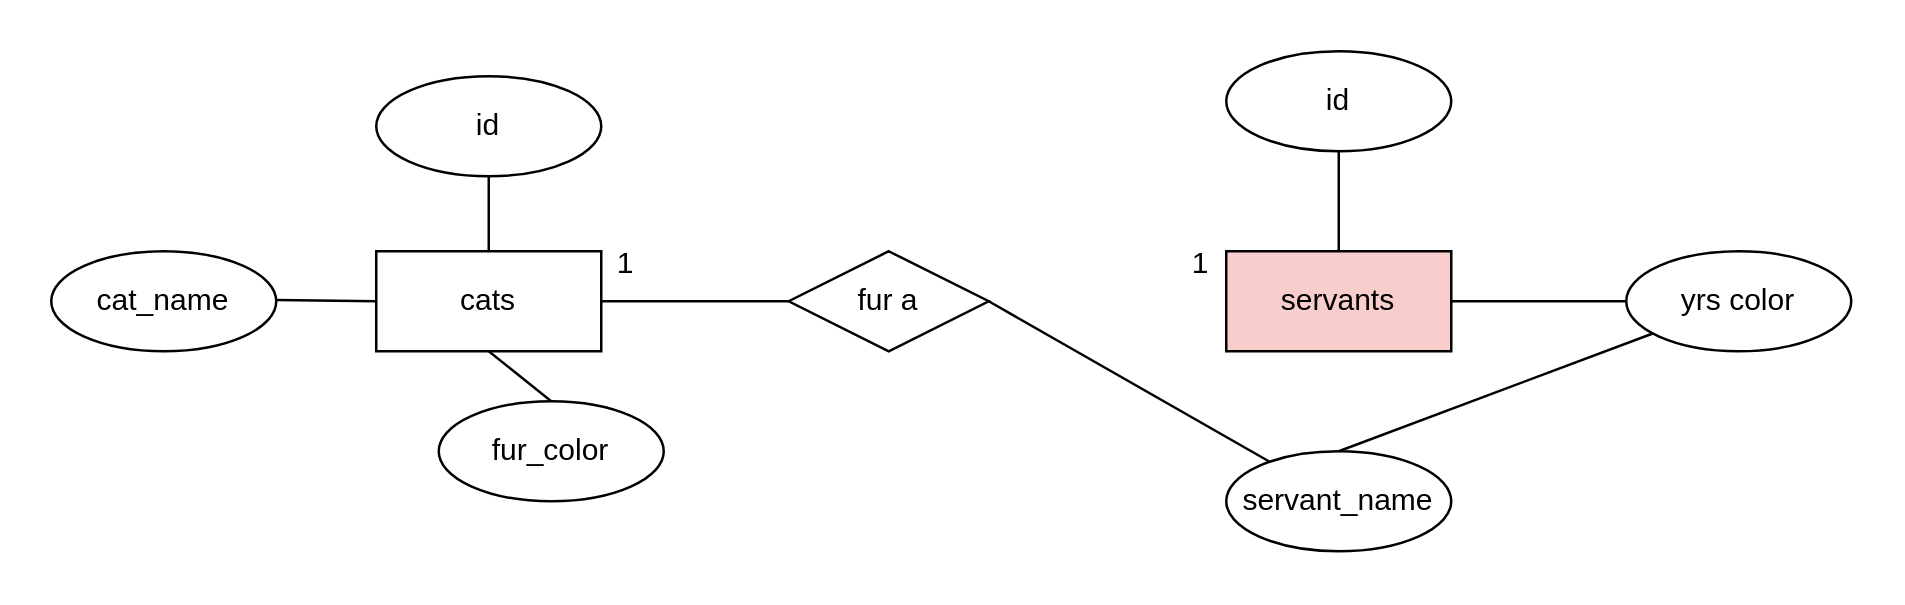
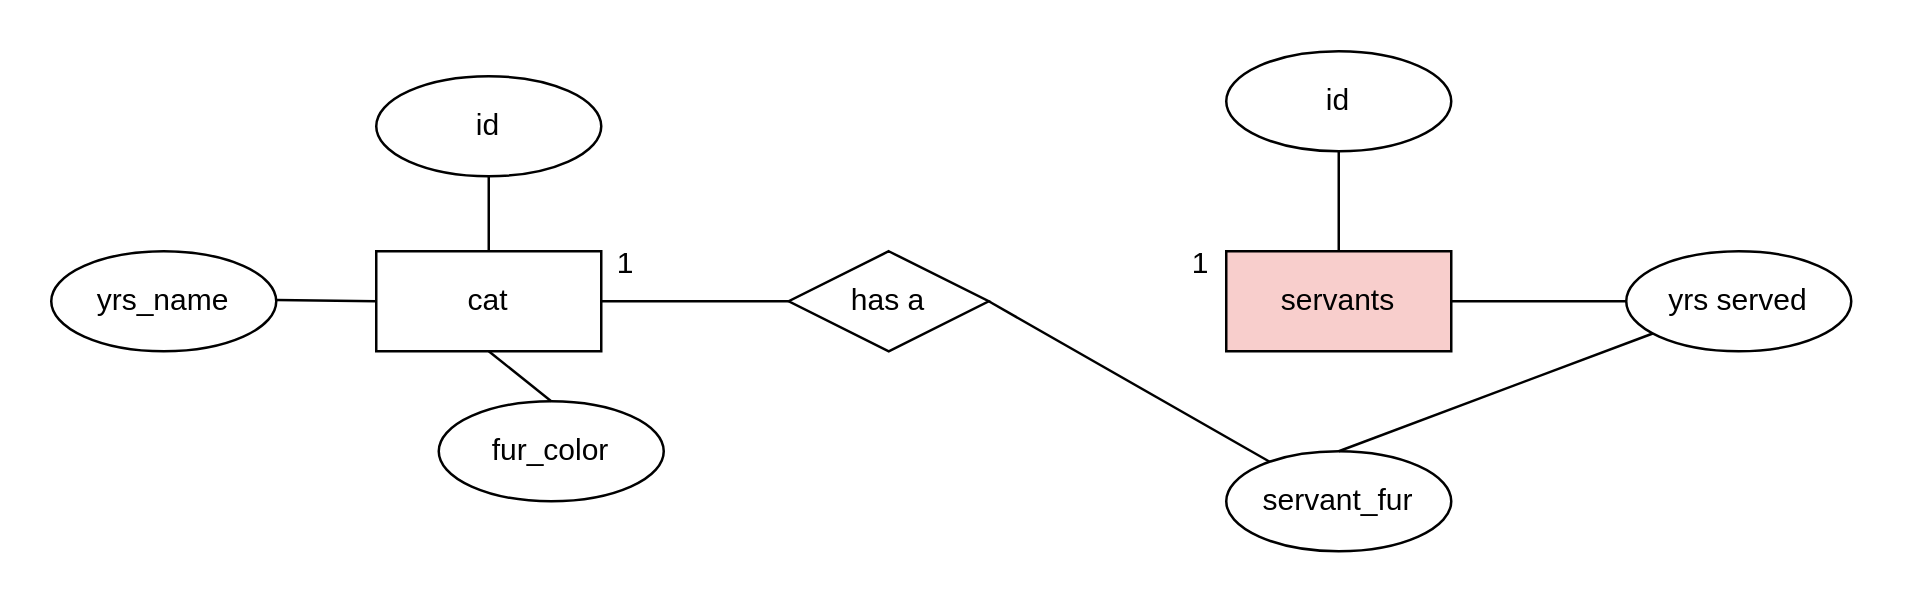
  <mxCell id="0" />
  <mxCell id="1" parent="0" />
- <mxCell id="2" value="cats" style="rounded=0;whiteSpace=wrap;html=1;" vertex="1" parent="1"><mxGeometry x="150" y="100" width="90" height="40" as="geometry" /></mxCell>
- <mxCell id="3" value="cat_name" style="ellipse;whiteSpace=wrap;html=1;" vertex="1" parent="1"><mxGeometry x="20" y="100" width="90" height="40" as="geometry" /></mxCell>
+ <mxCell id="2" value="cat" style="rounded=0;whiteSpace=wrap;html=1;" vertex="1" parent="1"><mxGeometry x="150" y="100" width="90" height="40" as="geometry" /></mxCell>
+ <mxCell id="3" value="yrs_name" style="ellipse;whiteSpace=wrap;html=1;" vertex="1" parent="1"><mxGeometry x="20" y="100" width="90" height="40" as="geometry" /></mxCell>
  <mxCell id="4" value="id" style="ellipse;whiteSpace=wrap;html=1;" vertex="1" parent="1"><mxGeometry x="150" y="30" width="90" height="40" as="geometry" /></mxCell>
  <mxCell id="5" value="fur_color" style="ellipse;whiteSpace=wrap;html=1;" vertex="1" parent="1"><mxGeometry x="175" y="160" width="90" height="40" as="geometry" /></mxCell>
- <mxCell id="6" value="fur a" style="rhombus;whiteSpace=wrap;html=1;" vertex="1" parent="1"><mxGeometry x="315" y="100" width="80" height="40" as="geometry" /></mxCell>
+ <mxCell id="6" value="has a" style="rhombus;whiteSpace=wrap;html=1;" vertex="1" parent="1"><mxGeometry x="315" y="100" width="80" height="40" as="geometry" /></mxCell>
  <mxCell id="7" value="servants" style="rounded=0;whiteSpace=wrap;html=1;fillColor=#f8cecc;" vertex="1" parent="1"><mxGeometry x="490" y="100" width="90" height="40" as="geometry" /></mxCell>
  <mxCell id="8" value="id" style="ellipse;whiteSpace=wrap;html=1;" vertex="1" parent="1"><mxGeometry x="490" y="20" width="90" height="40" as="geometry" /></mxCell>
- <mxCell id="9" value="yrs color" style="ellipse;whiteSpace=wrap;html=1;" vertex="1" parent="1"><mxGeometry x="650" y="100" width="90" height="40" as="geometry" /></mxCell>
- <mxCell id="10" value="servant_name" style="ellipse;whiteSpace=wrap;html=1;" vertex="1" parent="1"><mxGeometry x="490" y="180" width="90" height="40" as="geometry" /></mxCell>
+ <mxCell id="9" value="yrs served" style="ellipse;whiteSpace=wrap;html=1;" vertex="1" parent="1"><mxGeometry x="650" y="100" width="90" height="40" as="geometry" /></mxCell>
+ <mxCell id="10" value="servant_fur" style="ellipse;whiteSpace=wrap;html=1;" vertex="1" parent="1"><mxGeometry x="490" y="180" width="90" height="40" as="geometry" /></mxCell>
  <mxCell id="11" value="" style="endArrow=none;html=1;entryX=0;entryY=0.5;entryDx=0;entryDy=0;exitX=1;exitY=0.5;exitDx=0;exitDy=0;" edge="1" parent="1" source="2" target="6"><mxGeometry width="50" height="50" relative="1" as="geometry"><mxPoint x="240" y="119.5" as="sourcePoint" /><mxPoint x="300" y="119.5" as="targetPoint" /></mxGeometry></mxCell>
  <mxCell id="12" value="" style="endArrow=none;html=1;exitX=1;exitY=0.5;exitDx=0;exitDy=0;" edge="1" parent="1" source="6" target="10"><mxGeometry width="50" height="50" relative="1" as="geometry"><mxPoint x="410" y="119.5" as="sourcePoint" /><mxPoint x="485" y="120" as="targetPoint" /></mxGeometry></mxCell>
  <mxCell id="13" value="" style="endArrow=none;html=1;entryX=0;entryY=0.5;entryDx=0;entryDy=0;exitX=1;exitY=0.5;exitDx=0;exitDy=0;" edge="1" parent="1" source="7"><mxGeometry width="50" height="50" relative="1" as="geometry"><mxPoint x="630" y="210" as="sourcePoint" /><mxPoint x="650" y="120" as="targetPoint" /></mxGeometry></mxCell>
  <mxCell id="14" value="" style="endArrow=none;html=1;entryX=0;entryY=0.5;entryDx=0;entryDy=0;" edge="1" parent="1" target="2"><mxGeometry width="50" height="50" relative="1" as="geometry"><mxPoint x="110" y="119.5" as="sourcePoint" /><mxPoint x="140" y="120" as="targetPoint" /></mxGeometry></mxCell>
  <mxCell id="15" value="" style="endArrow=none;html=1;entryX=0.5;entryY=1;entryDx=0;entryDy=0;exitX=0.5;exitY=0;exitDx=0;exitDy=0;" edge="1" parent="1" source="5" target="2"><mxGeometry width="50" height="50" relative="1" as="geometry"><mxPoint x="170" y="190" as="sourcePoint" /><mxPoint x="220" y="140" as="targetPoint" /></mxGeometry></mxCell>
  <mxCell id="16" value="" style="endArrow=none;html=1;entryX=0.5;entryY=1;entryDx=0;entryDy=0;exitX=0.5;exitY=0;exitDx=0;exitDy=0;" edge="1" parent="1" source="2" target="4"><mxGeometry width="50" height="50" relative="1" as="geometry"><mxPoint x="180" y="110" as="sourcePoint" /><mxPoint x="230" y="60" as="targetPoint" /></mxGeometry></mxCell>
  <mxCell id="17" value="" style="endArrow=none;html=1;exitX=0.5;exitY=0;exitDx=0;exitDy=0;entryX=0.5;entryY=1;entryDx=0;entryDy=0;" edge="1" parent="1" source="7" target="8"><mxGeometry width="50" height="50" relative="1" as="geometry"><mxPoint x="520" y="100" as="sourcePoint" /><mxPoint x="570" y="50" as="targetPoint" /></mxGeometry></mxCell>
  <mxCell id="18" value="" style="endArrow=none;html=1;exitX=0.5;exitY=0;exitDx=0;exitDy=0;" edge="1" parent="1" source="10" target="9"><mxGeometry width="50" height="50" relative="1" as="geometry"><mxPoint x="530" y="190" as="sourcePoint" /><mxPoint x="580" y="140" as="targetPoint" /></mxGeometry></mxCell>
  <mxCell id="19" value="1" style="text;html=1;align=center;verticalAlign=middle;whiteSpace=wrap;rounded=0;" vertex="1" parent="1"><mxGeometry x="220" y="90" width="60" height="30" as="geometry" /></mxCell>
  <mxCell id="20" value="1" style="text;html=1;align=center;verticalAlign=middle;whiteSpace=wrap;rounded=0;" vertex="1" parent="1"><mxGeometry x="450" y="90" width="60" height="30" as="geometry" /></mxCell>
